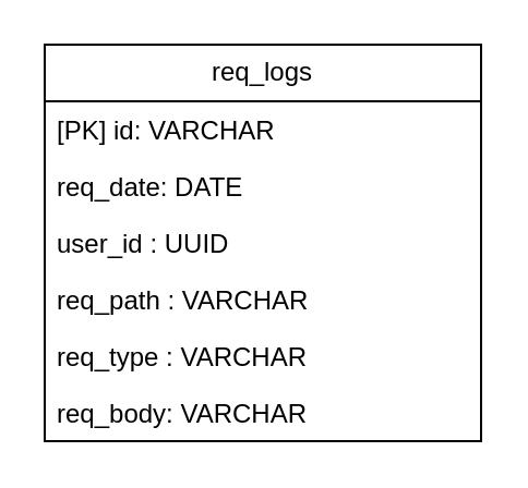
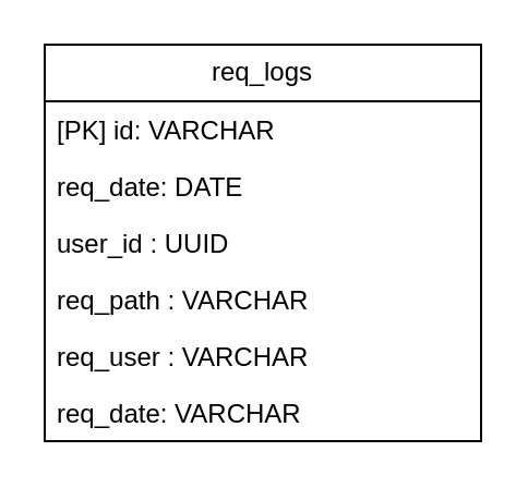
  <mxCell id="0" />
  <mxCell id="1" parent="0" />
  <mxCell id="2" value="req_logs" style="swimlane;fontStyle=0;childLayout=stackLayout;horizontal=1;startSize=26;fillColor=none;horizontalStack=0;resizeParent=1;resizeParentMax=0;resizeLast=0;collapsible=1;marginBottom=0;whiteSpace=wrap;html=1;" vertex="1" parent="1"><mxGeometry x="20" y="20" width="200" height="182" as="geometry" /></mxCell>
  <mxCell id="3" value="[PK] id: VARCHAR" style="text;strokeColor=none;fillColor=none;align=left;verticalAlign=top;spacingLeft=4;spacingRight=4;overflow=hidden;rotatable=0;points=[[0,0.5],[1,0.5]];portConstraint=eastwest;whiteSpace=wrap;html=1;" vertex="1" parent="2"><mxGeometry y="26" width="200" height="26" as="geometry" /></mxCell>
  <mxCell id="4" value="req_date: DATE" style="text;strokeColor=none;fillColor=none;align=left;verticalAlign=top;spacingLeft=4;spacingRight=4;overflow=hidden;rotatable=0;points=[[0,0.5],[1,0.5]];portConstraint=eastwest;whiteSpace=wrap;html=1;" vertex="1" parent="2"><mxGeometry y="52" width="200" height="26" as="geometry" /></mxCell>
  <mxCell id="5" value="user_id : UUID" style="text;strokeColor=none;fillColor=none;align=left;verticalAlign=top;spacingLeft=4;spacingRight=4;overflow=hidden;rotatable=0;points=[[0,0.5],[1,0.5]];portConstraint=eastwest;whiteSpace=wrap;html=1;" vertex="1" parent="2"><mxGeometry y="78" width="200" height="26" as="geometry" /></mxCell>
  <mxCell id="6" value="req_path : VARCHAR" style="text;strokeColor=none;fillColor=none;align=left;verticalAlign=top;spacingLeft=4;spacingRight=4;overflow=hidden;rotatable=0;points=[[0,0.5],[1,0.5]];portConstraint=eastwest;whiteSpace=wrap;html=1;" vertex="1" parent="2"><mxGeometry y="104" width="200" height="26" as="geometry" /></mxCell>
- <mxCell id="7" value="req_type : VARCHAR" style="text;strokeColor=none;fillColor=none;align=left;verticalAlign=top;spacingLeft=4;spacingRight=4;overflow=hidden;rotatable=0;points=[[0,0.5],[1,0.5]];portConstraint=eastwest;whiteSpace=wrap;html=1;" vertex="1" parent="2"><mxGeometry y="130" width="200" height="26" as="geometry" /></mxCell>
- <mxCell id="8" value="req_body: VARCHAR" style="text;strokeColor=none;fillColor=none;align=left;verticalAlign=top;spacingLeft=4;spacingRight=4;overflow=hidden;rotatable=0;points=[[0,0.5],[1,0.5]];portConstraint=eastwest;whiteSpace=wrap;html=1;" vertex="1" parent="2"><mxGeometry y="156" width="200" height="26" as="geometry" /></mxCell>
+ <mxCell id="7" value="req_user : VARCHAR" style="text;strokeColor=none;fillColor=none;align=left;verticalAlign=top;spacingLeft=4;spacingRight=4;overflow=hidden;rotatable=0;points=[[0,0.5],[1,0.5]];portConstraint=eastwest;whiteSpace=wrap;html=1;" vertex="1" parent="2"><mxGeometry y="130" width="200" height="26" as="geometry" /></mxCell>
+ <mxCell id="8" value="req_date: VARCHAR" style="text;strokeColor=none;fillColor=none;align=left;verticalAlign=top;spacingLeft=4;spacingRight=4;overflow=hidden;rotatable=0;points=[[0,0.5],[1,0.5]];portConstraint=eastwest;whiteSpace=wrap;html=1;" vertex="1" parent="2"><mxGeometry y="156" width="200" height="26" as="geometry" /></mxCell>
